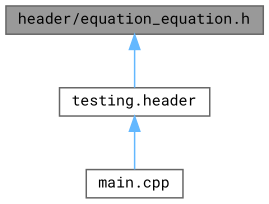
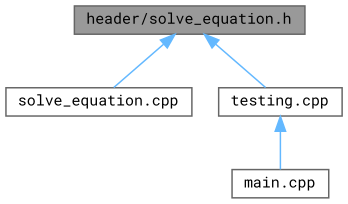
  digraph {
    fontname="Roboto Mono"
    node [color=grey40 fillcolor=white fontname="Roboto Mono" fontsize=10 shape=box style=filled]
    edge [color=steelblue1 dir=back fontname="Roboto Mono" fontsize=10 labelfontname=Helvetica labelfontsize=10 style=solid]
-   n1 [color=gray40 fillcolor=grey60 fontcolor=black height=0.2 label="header/equation_equation.h" width=0.4]
-   n3 [height=0.2 label="testing.header" width=0.4]
+   n1 [color=gray40 fillcolor=grey60 fontcolor=black height=0.2 label="header/solve_equation.h" width=0.4]
+   n2 [height=0.2 label="solve_equation.cpp" width=0.4]
+   n3 [height=0.2 label="testing.cpp" width=0.4]
    n4 [height=0.2 label="main.cpp" width=0.4]
+   n1 -> n2
    n1 -> n3
    n3 -> n4
  }
